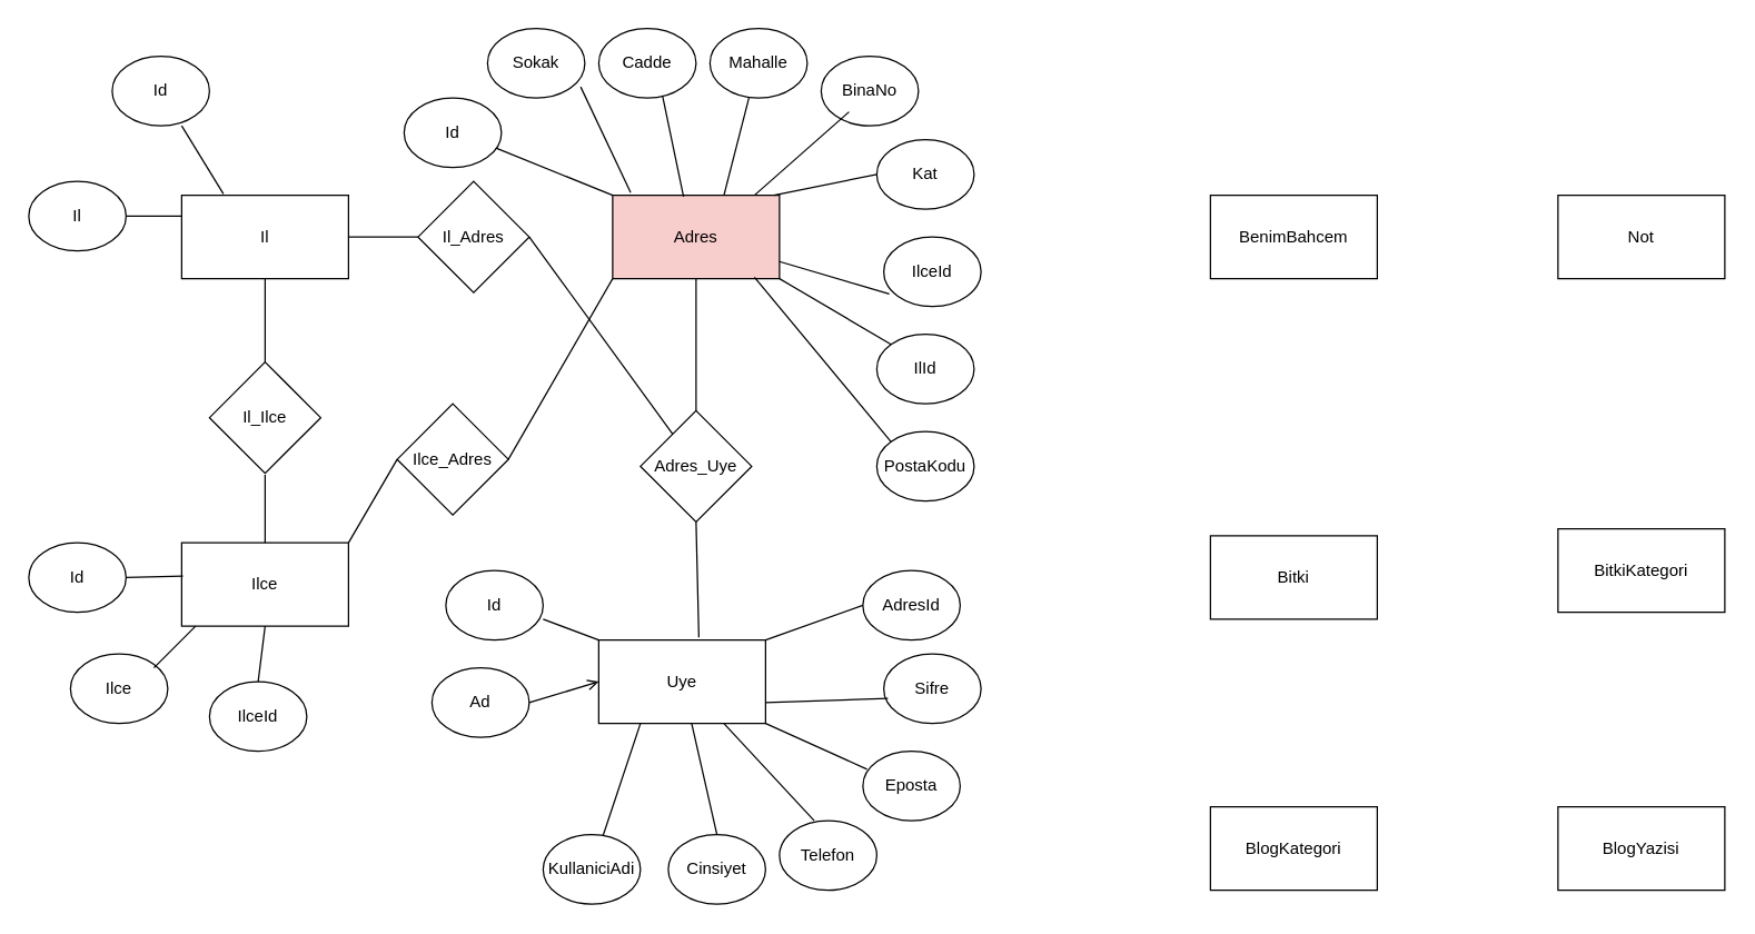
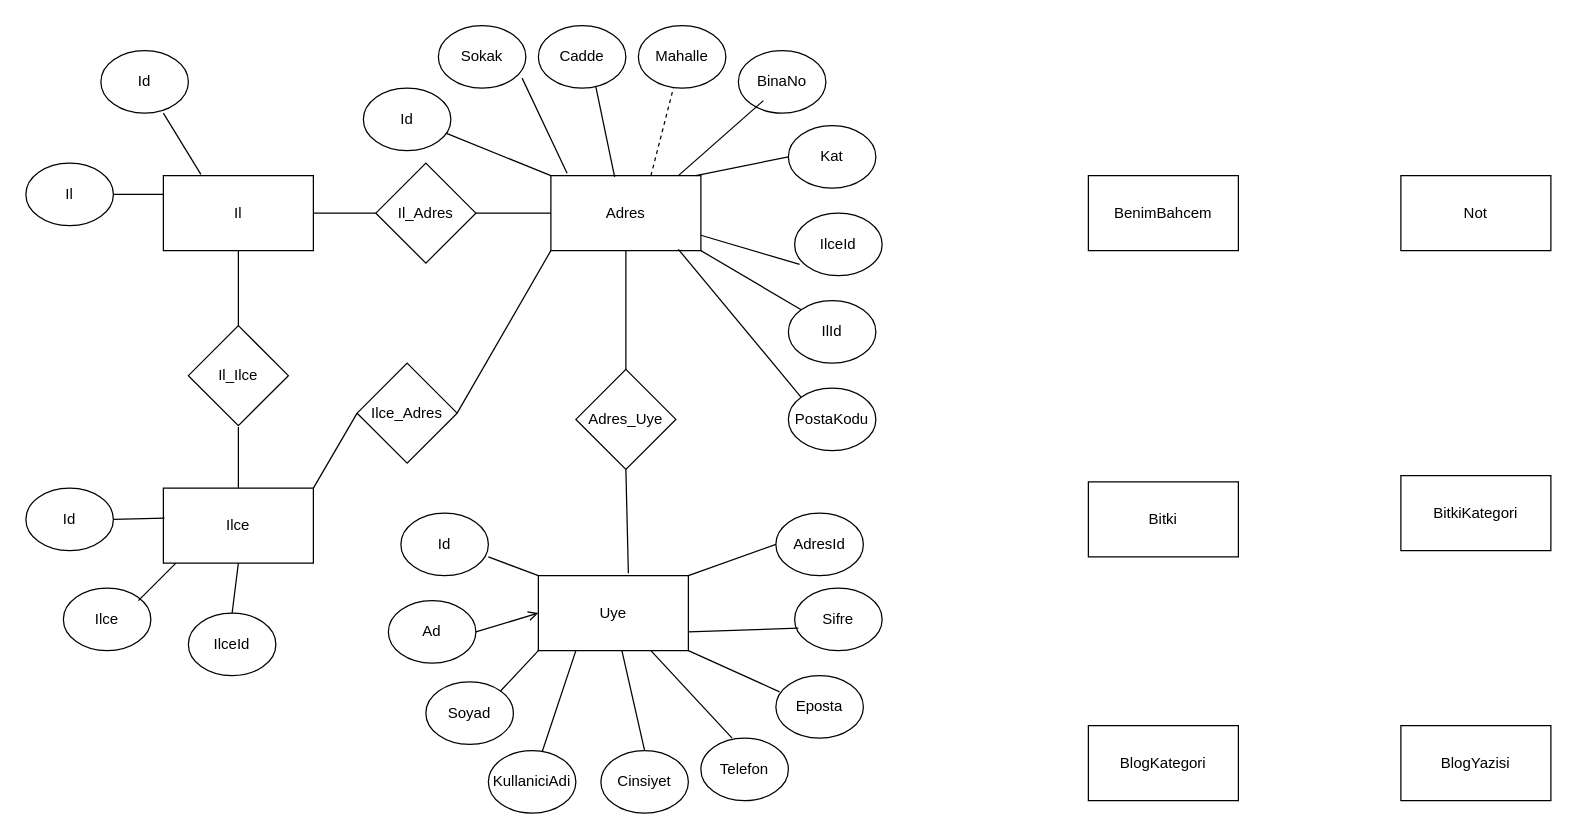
  <mxCell id="0" />
  <mxCell id="1" parent="0" />
  <mxCell id="2" value="Il" style="rounded=0;whiteSpace=wrap;html=1;" vertex="1" parent="1"><mxGeometry x="130" y="140" width="120" height="60" as="geometry" /></mxCell>
  <mxCell id="3" value="Ilce" style="rounded=0;whiteSpace=wrap;html=1;" vertex="1" parent="1"><mxGeometry x="130" y="390" width="120" height="60" as="geometry" /></mxCell>
- <mxCell id="4" value="Adres" style="rounded=0;whiteSpace=wrap;html=1;fillColor=#f8cecc;" vertex="1" parent="1"><mxGeometry x="440" y="140" width="120" height="60" as="geometry" /></mxCell>
+ <mxCell id="4" value="Adres" style="rounded=0;whiteSpace=wrap;html=1;" vertex="1" parent="1"><mxGeometry x="440" y="140" width="120" height="60" as="geometry" /></mxCell>
  <mxCell id="5" value="Uye" style="rounded=0;whiteSpace=wrap;html=1;" vertex="1" parent="1"><mxGeometry x="430" y="460" width="120" height="60" as="geometry" /></mxCell>
  <mxCell id="6" value="BenimBahcem" style="rounded=0;whiteSpace=wrap;html=1;" vertex="1" parent="1"><mxGeometry x="870" y="140" width="120" height="60" as="geometry" /></mxCell>
  <mxCell id="7" value="Bitki" style="rounded=0;whiteSpace=wrap;html=1;" vertex="1" parent="1"><mxGeometry x="870" y="385" width="120" height="60" as="geometry" /></mxCell>
  <mxCell id="8" value="Not" style="rounded=0;whiteSpace=wrap;html=1;" vertex="1" parent="1"><mxGeometry x="1120" y="140" width="120" height="60" as="geometry" /></mxCell>
  <mxCell id="9" value="BitkiKategori" style="rounded=0;whiteSpace=wrap;html=1;" vertex="1" parent="1"><mxGeometry x="1120" y="380" width="120" height="60" as="geometry" /></mxCell>
  <mxCell id="10" value="BlogYazisi" style="rounded=0;whiteSpace=wrap;html=1;" vertex="1" parent="1"><mxGeometry x="1120" y="580" width="120" height="60" as="geometry" /></mxCell>
  <mxCell id="11" value="BlogKategori" style="rounded=0;whiteSpace=wrap;html=1;" vertex="1" parent="1"><mxGeometry x="870" y="580" width="120" height="60" as="geometry" /></mxCell>
  <mxCell id="12" value="Id" style="ellipse;whiteSpace=wrap;html=1;" vertex="1" parent="1"><mxGeometry x="80" y="40" width="70" height="50" as="geometry" /></mxCell>
  <mxCell id="13" value="Il" style="ellipse;whiteSpace=wrap;html=1;" vertex="1" parent="1"><mxGeometry x="20" y="130" width="70" height="50" as="geometry" /></mxCell>
  <mxCell id="14" value="Ilce" style="ellipse;whiteSpace=wrap;html=1;" vertex="1" parent="1"><mxGeometry x="50" y="470" width="70" height="50" as="geometry" /></mxCell>
  <mxCell id="15" value="Id" style="ellipse;whiteSpace=wrap;html=1;" vertex="1" parent="1"><mxGeometry x="20" y="390" width="70" height="50" as="geometry" /></mxCell>
  <mxCell id="16" value="Il_Ilce" style="rhombus;whiteSpace=wrap;html=1;" vertex="1" parent="1"><mxGeometry x="150" y="260" width="80" height="80" as="geometry" /></mxCell>
  <mxCell id="17" value="" style="endArrow=none;html=1;entryX=0.714;entryY=1;entryDx=0;entryDy=0;entryPerimeter=0;" edge="1" parent="1" target="12"><mxGeometry width="50" height="50" relative="1" as="geometry"><mxPoint x="160" y="139" as="sourcePoint" /><mxPoint x="140" y="80" as="targetPoint" /><Array as="points" /></mxGeometry></mxCell>
  <mxCell id="18" value="" style="endArrow=none;html=1;entryX=1;entryY=0.5;entryDx=0;entryDy=0;" edge="1" parent="1" target="13"><mxGeometry width="50" height="50" relative="1" as="geometry"><mxPoint x="130" y="155" as="sourcePoint" /><mxPoint x="139.98" y="100" as="targetPoint" /><Array as="points" /></mxGeometry></mxCell>
  <mxCell id="19" value="" style="endArrow=none;html=1;entryX=0.5;entryY=1;entryDx=0;entryDy=0;exitX=0.5;exitY=0;exitDx=0;exitDy=0;" edge="1" parent="1" source="16" target="2"><mxGeometry width="50" height="50" relative="1" as="geometry"><mxPoint x="170" y="260" as="sourcePoint" /><mxPoint x="220" y="210" as="targetPoint" /></mxGeometry></mxCell>
  <mxCell id="20" value="" style="endArrow=none;html=1;entryX=0.714;entryY=1;entryDx=0;entryDy=0;entryPerimeter=0;exitX=0.5;exitY=0;exitDx=0;exitDy=0;" edge="1" parent="1" source="3"><mxGeometry width="50" height="50" relative="1" as="geometry"><mxPoint x="220.02" y="390" as="sourcePoint" /><mxPoint x="190" y="341" as="targetPoint" /><Array as="points" /></mxGeometry></mxCell>
  <mxCell id="21" value="" style="endArrow=none;html=1;exitX=1;exitY=0.5;exitDx=0;exitDy=0;entryX=0.008;entryY=0.4;entryDx=0;entryDy=0;entryPerimeter=0;" edge="1" parent="1" source="15" target="3"><mxGeometry width="50" height="50" relative="1" as="geometry"><mxPoint x="100" y="460" as="sourcePoint" /><mxPoint x="150" y="410" as="targetPoint" /></mxGeometry></mxCell>
  <mxCell id="22" value="" style="endArrow=none;html=1;" edge="1" parent="1"><mxGeometry width="50" height="50" relative="1" as="geometry"><mxPoint x="110" y="480" as="sourcePoint" /><mxPoint x="140" y="450" as="targetPoint" /></mxGeometry></mxCell>
  <mxCell id="23" value="IlceId" style="ellipse;whiteSpace=wrap;html=1;" vertex="1" parent="1"><mxGeometry x="150" y="490" width="70" height="50" as="geometry" /></mxCell>
  <mxCell id="24" value="" style="endArrow=none;html=1;entryX=0.5;entryY=1;entryDx=0;entryDy=0;exitX=0.5;exitY=0;exitDx=0;exitDy=0;" edge="1" parent="1" source="23" target="3"><mxGeometry width="50" height="50" relative="1" as="geometry"><mxPoint x="170" y="500" as="sourcePoint" /><mxPoint x="220" y="450" as="targetPoint" /></mxGeometry></mxCell>
  <mxCell id="25" value="Cadde" style="ellipse;whiteSpace=wrap;html=1;" vertex="1" parent="1"><mxGeometry x="430" width="70" height="50" as="geometry" y="20" /></mxCell>
  <mxCell id="26" value="Id" style="ellipse;whiteSpace=wrap;html=1;" vertex="1" parent="1"><mxGeometry x="290" y="70" width="70" height="50" as="geometry" /></mxCell>
  <mxCell id="27" value="Sokak" style="ellipse;whiteSpace=wrap;html=1;" vertex="1" parent="1"><mxGeometry x="350" width="70" height="50" as="geometry" y="20" /></mxCell>
  <mxCell id="28" value="Mahalle" style="ellipse;whiteSpace=wrap;html=1;" vertex="1" parent="1"><mxGeometry x="510" width="70" height="50" as="geometry" y="20" /></mxCell>
  <mxCell id="29" value="BinaNo" style="ellipse;whiteSpace=wrap;html=1;" vertex="1" parent="1"><mxGeometry x="590" y="40" width="70" height="50" as="geometry" /></mxCell>
  <mxCell id="30" value="Kat" style="ellipse;whiteSpace=wrap;html=1;" vertex="1" parent="1"><mxGeometry x="630" y="100" width="70" height="50" as="geometry" /></mxCell>
  <mxCell id="31" value="PostaKodu" style="ellipse;whiteSpace=wrap;html=1;" vertex="1" parent="1"><mxGeometry x="630" y="310" width="70" height="50" as="geometry" /></mxCell>
  <mxCell id="32" value="IlceId" style="ellipse;whiteSpace=wrap;html=1;" vertex="1" parent="1"><mxGeometry x="635" y="170" width="70" height="50" as="geometry" /></mxCell>
  <mxCell id="33" value="IlId" style="ellipse;whiteSpace=wrap;html=1;" vertex="1" parent="1"><mxGeometry x="630" y="240" width="70" height="50" as="geometry" /></mxCell>
  <mxCell id="34" value="" style="endArrow=none;html=1;entryX=0;entryY=0.5;entryDx=0;entryDy=0;" edge="1" parent="1" target="30"><mxGeometry width="50" height="50" relative="1" as="geometry"><mxPoint x="556" y="140" as="sourcePoint" /><mxPoint x="630" y="155" as="targetPoint" /></mxGeometry></mxCell>
  <mxCell id="35" value="" style="endArrow=none;html=1;entryX=0;entryY=0;entryDx=0;entryDy=0;exitX=0.943;exitY=0.72;exitDx=0;exitDy=0;exitPerimeter=0;" edge="1" parent="1" source="26" target="4"><mxGeometry width="50" height="50" relative="1" as="geometry"><mxPoint x="380" y="160" as="sourcePoint" /><mxPoint x="430" y="110" as="targetPoint" /></mxGeometry></mxCell>
  <mxCell id="36" value="" style="endArrow=none;html=1;entryX=0.957;entryY=0.84;entryDx=0;entryDy=0;entryPerimeter=0;exitX=0.108;exitY=-0.033;exitDx=0;exitDy=0;exitPerimeter=0;" edge="1" parent="1" source="4" target="27"><mxGeometry width="50" height="50" relative="1" as="geometry"><mxPoint x="430" y="140" as="sourcePoint" /><mxPoint x="480" y="90" as="targetPoint" /></mxGeometry></mxCell>
  <mxCell id="37" value="" style="endArrow=none;html=1;entryX=0.657;entryY=0.98;entryDx=0;entryDy=0;entryPerimeter=0;exitX=0.425;exitY=0.017;exitDx=0;exitDy=0;exitPerimeter=0;" edge="1" parent="1" source="4" target="25"><mxGeometry width="50" height="50" relative="1" as="geometry"><mxPoint x="470" y="130" as="sourcePoint" /><mxPoint x="520" y="80" as="targetPoint" /></mxGeometry></mxCell>
- <mxCell id="38" value="" style="endArrow=none;html=1;entryX=0.4;entryY=1;entryDx=0;entryDy=0;entryPerimeter=0;exitX=0.667;exitY=0;exitDx=0;exitDy=0;exitPerimeter=0;" edge="1" parent="1" source="4" target="28"><mxGeometry width="50" height="50" relative="1" as="geometry"><mxPoint x="510" y="130" as="sourcePoint" /><mxPoint x="560" y="80" as="targetPoint" /></mxGeometry></mxCell>
+ <mxCell id="38" value="" style="endArrow=none;html=1;entryX=0.4;entryY=1;entryDx=0;entryDy=0;entryPerimeter=0;exitX=0.667;exitY=0;exitDx=0;exitDy=0;exitPerimeter=0;dashed=1;" edge="1" parent="1" source="4" target="28"><mxGeometry width="50" height="50" relative="1" as="geometry"><mxPoint x="510" y="130" as="sourcePoint" /><mxPoint x="560" y="80" as="targetPoint" /></mxGeometry></mxCell>
  <mxCell id="39" value="" style="endArrow=none;html=1;entryX=0.286;entryY=0.8;entryDx=0;entryDy=0;entryPerimeter=0;exitX=0.85;exitY=0;exitDx=0;exitDy=0;exitPerimeter=0;" edge="1" parent="1" source="4" target="29"><mxGeometry width="50" height="50" relative="1" as="geometry"><mxPoint x="550" y="140" as="sourcePoint" /><mxPoint x="600" y="90" as="targetPoint" /></mxGeometry></mxCell>
  <mxCell id="40" value="" style="endArrow=none;html=1;entryX=0.057;entryY=0.82;entryDx=0;entryDy=0;entryPerimeter=0;" edge="1" parent="1" source="4" target="32"><mxGeometry width="50" height="50" relative="1" as="geometry"><mxPoint x="580" y="220" as="sourcePoint" /><mxPoint x="630" y="170" as="targetPoint" /></mxGeometry></mxCell>
  <mxCell id="41" value="" style="endArrow=none;html=1;entryX=0;entryY=0;entryDx=0;entryDy=0;exitX=1;exitY=1;exitDx=0;exitDy=0;" edge="1" parent="1" source="4" target="33"><mxGeometry width="50" height="50" relative="1" as="geometry"><mxPoint x="570" y="280" as="sourcePoint" /><mxPoint x="620" y="230" as="targetPoint" /></mxGeometry></mxCell>
  <mxCell id="42" value="" style="endArrow=none;html=1;entryX=0;entryY=0;entryDx=0;entryDy=0;exitX=0.85;exitY=0.983;exitDx=0;exitDy=0;exitPerimeter=0;" edge="1" parent="1" source="4" target="31"><mxGeometry width="50" height="50" relative="1" as="geometry"><mxPoint x="570" y="330" as="sourcePoint" /><mxPoint x="620" y="280" as="targetPoint" /></mxGeometry></mxCell>
  <mxCell id="43" value="Il_Adres" style="rhombus;whiteSpace=wrap;html=1;" vertex="1" parent="1"><mxGeometry x="300" y="130" width="80" height="80" as="geometry" /></mxCell>
  <mxCell id="44" value="" style="endArrow=none;html=1;entryX=0;entryY=0.5;entryDx=0;entryDy=0;exitX=1;exitY=0.5;exitDx=0;exitDy=0;" edge="1" parent="1" source="2" target="43"><mxGeometry width="50" height="50" relative="1" as="geometry"><mxPoint x="250" y="200" as="sourcePoint" /><mxPoint x="300" y="150" as="targetPoint" /></mxGeometry></mxCell>
- <mxCell id="45" value="" style="endArrow=none;html=1;exitX=1;exitY=0.5;exitDx=0;exitDy=0;" edge="1" parent="1" source="43" target="58"><mxGeometry width="50" height="50" relative="1" as="geometry"><mxPoint x="380" y="220" as="sourcePoint" /><mxPoint x="430" y="170" as="targetPoint" /></mxGeometry></mxCell>
+ <mxCell id="45" value="" style="endArrow=none;html=1;entryX=0;entryY=0.5;entryDx=0;entryDy=0;exitX=1;exitY=0.5;exitDx=0;exitDy=0;" edge="1" parent="1" source="43" target="4"><mxGeometry width="50" height="50" relative="1" as="geometry"><mxPoint x="380" y="220" as="sourcePoint" /><mxPoint x="430" y="170" as="targetPoint" /></mxGeometry></mxCell>
  <mxCell id="46" value="Ilce_Adres" style="rhombus;whiteSpace=wrap;html=1;" vertex="1" parent="1"><mxGeometry x="285" y="290" width="80" height="80" as="geometry" /></mxCell>
  <mxCell id="47" value="" style="endArrow=none;html=1;entryX=0;entryY=0.5;entryDx=0;entryDy=0;exitX=1;exitY=0;exitDx=0;exitDy=0;" edge="1" parent="1" source="3" target="46"><mxGeometry width="50" height="50" relative="1" as="geometry"><mxPoint x="260" y="380" as="sourcePoint" /><mxPoint x="310" y="330" as="targetPoint" /></mxGeometry></mxCell>
  <mxCell id="48" value="" style="endArrow=none;html=1;entryX=0;entryY=1;entryDx=0;entryDy=0;exitX=1;exitY=0.5;exitDx=0;exitDy=0;" edge="1" parent="1" source="46" target="4"><mxGeometry width="50" height="50" relative="1" as="geometry"><mxPoint x="360" y="290" as="sourcePoint" /><mxPoint x="410" y="240" as="targetPoint" /></mxGeometry></mxCell>
  <mxCell id="49" value="Id" style="ellipse;whiteSpace=wrap;html=1;" vertex="1" parent="1"><mxGeometry x="320" y="410" width="70" height="50" as="geometry" /></mxCell>
  <mxCell id="50" value="KullaniciAdi" style="ellipse;whiteSpace=wrap;html=1;" vertex="1" parent="1"><mxGeometry x="390" y="600" width="70" height="50" as="geometry" /></mxCell>
  <mxCell id="51" value="Ad" style="ellipse;whiteSpace=wrap;html=1;" vertex="1" parent="1"><mxGeometry x="310" y="480" width="70" height="50" as="geometry" /></mxCell>
+ <mxCell id="52" value="Soyad" style="ellipse;whiteSpace=wrap;html=1;" vertex="1" parent="1"><mxGeometry x="340" y="545" width="70" height="50" as="geometry" /></mxCell>
  <mxCell id="53" value="Cinsiyet" style="ellipse;whiteSpace=wrap;html=1;" vertex="1" parent="1"><mxGeometry x="480" y="600" width="70" height="50" as="geometry" /></mxCell>
  <mxCell id="54" value="Telefon" style="ellipse;whiteSpace=wrap;html=1;" vertex="1" parent="1"><mxGeometry x="560" y="590" width="70" height="50" as="geometry" /></mxCell>
  <mxCell id="55" value="Eposta" style="ellipse;whiteSpace=wrap;html=1;" vertex="1" parent="1"><mxGeometry x="620" y="540" width="70" height="50" as="geometry" /></mxCell>
  <mxCell id="56" value="Sifre" style="ellipse;whiteSpace=wrap;html=1;" vertex="1" parent="1"><mxGeometry x="635" y="470" width="70" height="50" as="geometry" /></mxCell>
  <mxCell id="57" value="AdresId" style="ellipse;whiteSpace=wrap;html=1;" vertex="1" parent="1"><mxGeometry x="620" y="410" width="70" height="50" as="geometry" /></mxCell>
  <mxCell id="58" value="Adres_Uye" style="rhombus;whiteSpace=wrap;html=1;" vertex="1" parent="1"><mxGeometry x="460" y="295" width="80" height="80" as="geometry" /></mxCell>
  <mxCell id="59" value="" style="endArrow=none;html=1;entryX=0.5;entryY=1;entryDx=0;entryDy=0;exitX=0.5;exitY=0;exitDx=0;exitDy=0;" edge="1" parent="1" source="58" target="4"><mxGeometry width="50" height="50" relative="1" as="geometry"><mxPoint x="480" y="280" as="sourcePoint" /><mxPoint x="530" y="230" as="targetPoint" /></mxGeometry></mxCell>
  <mxCell id="60" value="" style="endArrow=none;html=1;entryX=0.5;entryY=1;entryDx=0;entryDy=0;exitX=0.6;exitY=-0.033;exitDx=0;exitDy=0;exitPerimeter=0;" edge="1" parent="1" source="5" target="58"><mxGeometry width="50" height="50" relative="1" as="geometry"><mxPoint x="490" y="450" as="sourcePoint" /><mxPoint x="540" y="400" as="targetPoint" /></mxGeometry></mxCell>
  <mxCell id="61" value="" style="endArrow=none;html=1;entryX=0;entryY=0.5;entryDx=0;entryDy=0;exitX=1;exitY=0;exitDx=0;exitDy=0;" edge="1" parent="1" source="5" target="57"><mxGeometry width="50" height="50" relative="1" as="geometry"><mxPoint x="560" y="460" as="sourcePoint" /><mxPoint x="610" y="410" as="targetPoint" /></mxGeometry></mxCell>
  <mxCell id="62" value="" style="endArrow=none;html=1;entryX=0.043;entryY=0.64;entryDx=0;entryDy=0;entryPerimeter=0;exitX=1;exitY=0.75;exitDx=0;exitDy=0;" edge="1" parent="1" source="5" target="56"><mxGeometry width="50" height="50" relative="1" as="geometry"><mxPoint x="590" y="540" as="sourcePoint" /><mxPoint x="640" y="490" as="targetPoint" /></mxGeometry></mxCell>
  <mxCell id="63" value="" style="endArrow=none;html=1;entryX=1;entryY=1;entryDx=0;entryDy=0;exitX=0.043;exitY=0.26;exitDx=0;exitDy=0;exitPerimeter=0;" edge="1" parent="1" source="55" target="5"><mxGeometry width="50" height="50" relative="1" as="geometry"><mxPoint x="540" y="580" as="sourcePoint" /><mxPoint x="590" y="530" as="targetPoint" /></mxGeometry></mxCell>
  <mxCell id="64" value="" style="endArrow=none;html=1;exitX=0.5;exitY=0;exitDx=0;exitDy=0;" edge="1" parent="1" source="53" target="5"><mxGeometry width="50" height="50" relative="1" as="geometry"><mxPoint x="510" y="580" as="sourcePoint" /><mxPoint x="560" y="530" as="targetPoint" /></mxGeometry></mxCell>
  <mxCell id="65" value="" style="endArrow=none;html=1;exitX=0.75;exitY=1;exitDx=0;exitDy=0;entryX=0.357;entryY=0;entryDx=0;entryDy=0;entryPerimeter=0;" edge="1" parent="1" source="5" target="54"><mxGeometry width="50" height="50" relative="1" as="geometry"><mxPoint x="530" y="590" as="sourcePoint" /><mxPoint x="590" y="600" as="targetPoint" /></mxGeometry></mxCell>
  <mxCell id="66" value="" style="endArrow=none;html=1;entryX=0.25;entryY=1;entryDx=0;entryDy=0;" edge="1" parent="1" source="50" target="5"><mxGeometry width="50" height="50" relative="1" as="geometry"><mxPoint x="430" y="580" as="sourcePoint" /><mxPoint x="480" y="530" as="targetPoint" /></mxGeometry></mxCell>
+ <mxCell id="67" value="" style="endArrow=none;html=1;entryX=0;entryY=1;entryDx=0;entryDy=0;exitX=1;exitY=0;exitDx=0;exitDy=0;" edge="1" parent="1" source="52" target="5"><mxGeometry width="50" height="50" relative="1" as="geometry"><mxPoint x="390" y="570" as="sourcePoint" /><mxPoint x="440" y="520" as="targetPoint" /></mxGeometry></mxCell>
  <mxCell id="68" value="" style="endArrow=open;html=1;entryX=0;entryY=0.5;entryDx=0;entryDy=0;exitX=1;exitY=0.5;exitDx=0;exitDy=0;" edge="1" parent="1" source="51" target="5"><mxGeometry width="50" height="50" relative="1" as="geometry"><mxPoint x="380" y="540" as="sourcePoint" /><mxPoint x="430" y="490" as="targetPoint" /></mxGeometry></mxCell>
  <mxCell id="69" value="" style="endArrow=none;html=1;entryX=0;entryY=0;entryDx=0;entryDy=0;exitX=1;exitY=0.7;exitDx=0;exitDy=0;exitPerimeter=0;" edge="1" parent="1" source="49" target="5"><mxGeometry width="50" height="50" relative="1" as="geometry"><mxPoint x="390" y="490" as="sourcePoint" /><mxPoint x="440" y="440" as="targetPoint" /></mxGeometry></mxCell>
